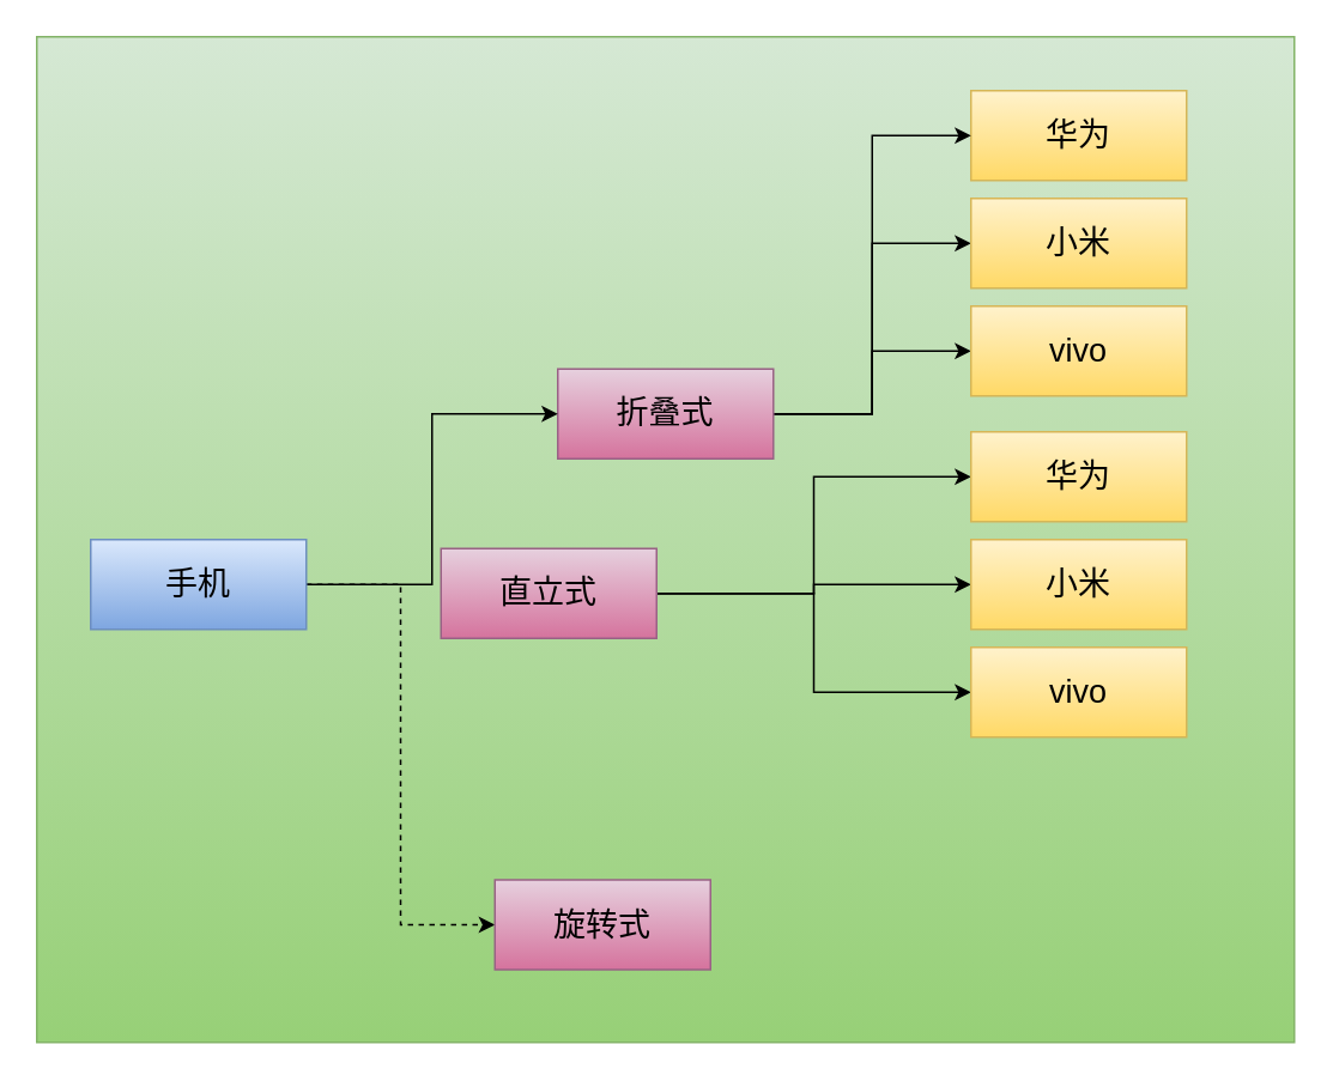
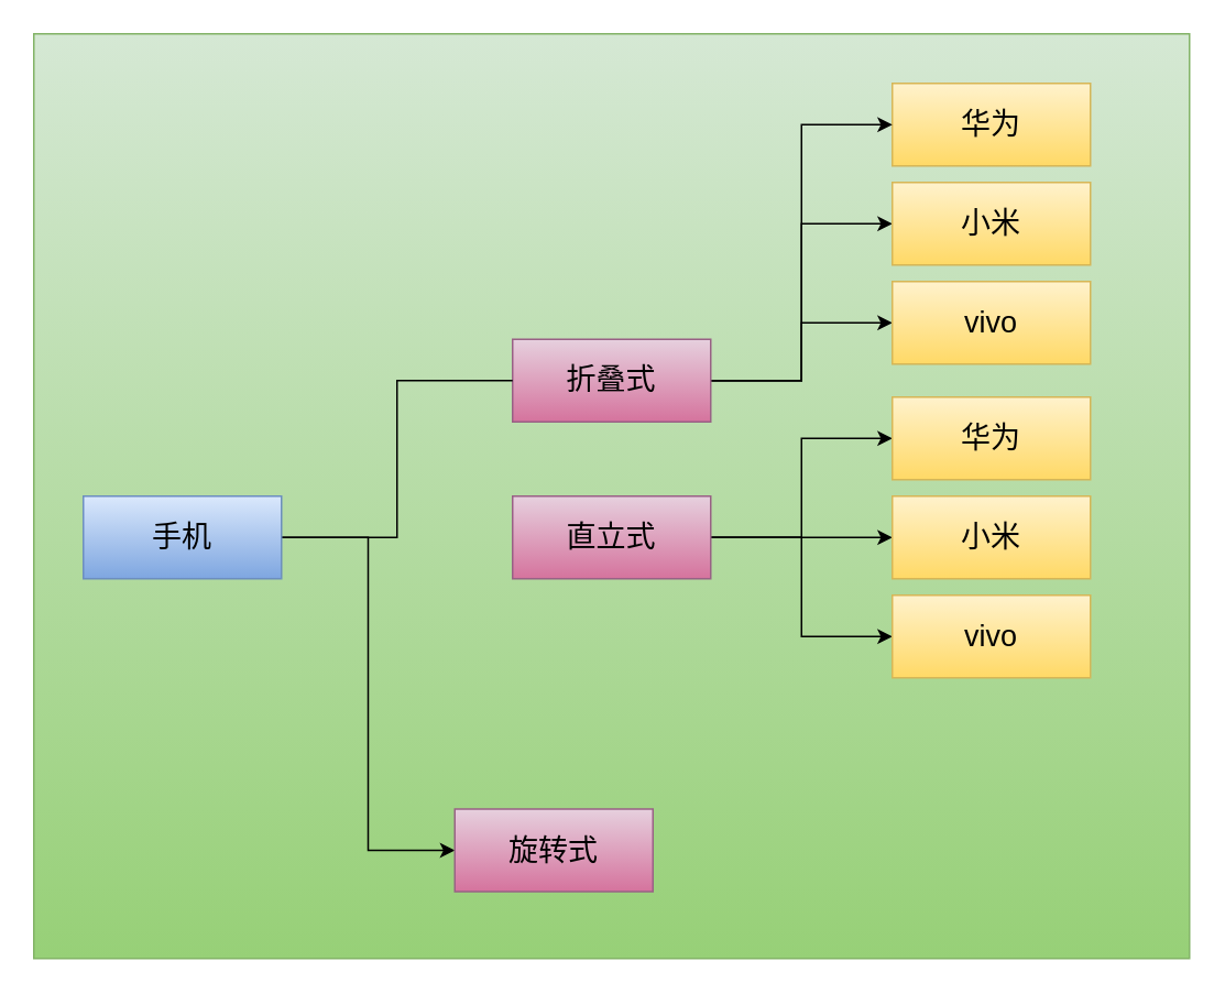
  <mxCell id="0" />
  <mxCell id="1" parent="0" />
  <mxCell id="2" value="" style="rounded=0;whiteSpace=wrap;html=1;fontSize=18;fillColor=#d5e8d4;gradientColor=#97d077;strokeColor=#82b366;" parent="1" vertex="1"><mxGeometry x="20" y="20" width="700" height="560" as="geometry" /></mxCell>
  <mxCell id="3" value="华为" style="rounded=0;whiteSpace=wrap;html=1;fontSize=18;fillColor=#fff2cc;gradientColor=#ffd966;strokeColor=#d6b656;" parent="1" vertex="1"><mxGeometry x="540" y="50" width="120" height="50" as="geometry" /></mxCell>
  <mxCell id="4" style="edgeStyle=orthogonalEdgeStyle;rounded=0;orthogonalLoop=1;jettySize=auto;html=1;entryX=0;entryY=0.5;entryDx=0;entryDy=0;fontSize=18;" parent="1" source="7" target="12" edge="1"><mxGeometry relative="1" as="geometry" /></mxCell>
  <mxCell id="5" style="edgeStyle=orthogonalEdgeStyle;rounded=0;orthogonalLoop=1;jettySize=auto;html=1;entryX=0;entryY=0.5;entryDx=0;entryDy=0;fontSize=18;" parent="1" source="7" target="3" edge="1"><mxGeometry relative="1" as="geometry" /></mxCell>
  <mxCell id="6" style="edgeStyle=orthogonalEdgeStyle;rounded=0;orthogonalLoop=1;jettySize=auto;html=1;entryX=0;entryY=0.5;entryDx=0;entryDy=0;fontSize=18;" parent="1" source="7" target="17" edge="1"><mxGeometry relative="1" as="geometry" /></mxCell>
  <mxCell id="7" value="折叠式" style="rounded=0;whiteSpace=wrap;html=1;fontSize=18;fillColor=#e6d0de;gradientColor=#d5739d;strokeColor=#996185;" parent="1" vertex="1"><mxGeometry x="310" y="205" width="120" height="50" as="geometry" /></mxCell>
  <mxCell id="8" style="edgeStyle=orthogonalEdgeStyle;rounded=0;orthogonalLoop=1;jettySize=auto;html=1;entryX=0;entryY=0.5;entryDx=0;entryDy=0;fontSize=18;" parent="1" source="11" target="18" edge="1"><mxGeometry relative="1" as="geometry" /></mxCell>
  <mxCell id="9" style="edgeStyle=orthogonalEdgeStyle;rounded=0;orthogonalLoop=1;jettySize=auto;html=1;entryX=0;entryY=0.5;entryDx=0;entryDy=0;fontSize=18;" parent="1" source="11" target="19" edge="1"><mxGeometry relative="1" as="geometry" /></mxCell>
  <mxCell id="10" style="edgeStyle=orthogonalEdgeStyle;rounded=0;orthogonalLoop=1;jettySize=auto;html=1;entryX=0;entryY=0.5;entryDx=0;entryDy=0;fontSize=18;" parent="1" source="11" target="20" edge="1"><mxGeometry relative="1" as="geometry" /></mxCell>
- <mxCell id="11" value="直立式" style="rounded=0;whiteSpace=wrap;html=1;fontSize=18;fillColor=#e6d0de;gradientColor=#d5739d;strokeColor=#996185;" parent="1" vertex="1"><mxGeometry x="245" y="305" width="120" height="50" as="geometry" /></mxCell>
+ <mxCell id="11" value="直立式" style="rounded=0;whiteSpace=wrap;html=1;fontSize=18;fillColor=#e6d0de;gradientColor=#d5739d;strokeColor=#996185;" parent="1" vertex="1"><mxGeometry x="310" y="300" width="120" height="50" as="geometry" /></mxCell>
  <mxCell id="12" value="小米" style="rounded=0;whiteSpace=wrap;html=1;fontSize=18;fillColor=#fff2cc;gradientColor=#ffd966;strokeColor=#d6b656;" parent="1" vertex="1"><mxGeometry x="540" y="110" width="120" height="50" as="geometry" /></mxCell>
- <mxCell id="13" style="edgeStyle=orthogonalEdgeStyle;rounded=0;orthogonalLoop=1;jettySize=auto;html=1;entryX=0;entryY=0.5;entryDx=0;entryDy=0;fontSize=18;" parent="1" source="15" target="7" edge="1"><mxGeometry relative="1" as="geometry" /></mxCell>
- <mxCell id="14" style="edgeStyle=orthogonalEdgeStyle;rounded=0;orthogonalLoop=1;jettySize=auto;html=1;entryX=0;entryY=0.5;entryDx=0;entryDy=0;fontSize=18;dashed=1;" parent="1" source="15" target="16" edge="1"><mxGeometry relative="1" as="geometry" /></mxCell>
+ <mxCell id="13" style="edgeStyle=orthogonalEdgeStyle;rounded=0;orthogonalLoop=1;jettySize=auto;html=1;entryX=0;entryY=0.5;entryDx=0;entryDy=0;fontSize=18;endArrow=none;" parent="1" source="15" target="7" edge="1"><mxGeometry relative="1" as="geometry" /></mxCell>
+ <mxCell id="14" style="edgeStyle=orthogonalEdgeStyle;rounded=0;orthogonalLoop=1;jettySize=auto;html=1;entryX=0;entryY=0.5;entryDx=0;entryDy=0;fontSize=18;" parent="1" source="15" target="16" edge="1"><mxGeometry relative="1" as="geometry" /></mxCell>
  <mxCell id="15" value="手机" style="rounded=0;whiteSpace=wrap;html=1;fontSize=18;fillColor=#dae8fc;gradientColor=#7ea6e0;strokeColor=#6c8ebf;" parent="1" vertex="1"><mxGeometry x="50" y="300" width="120" height="50" as="geometry" /></mxCell>
  <mxCell id="16" value="旋转式" style="rounded=0;whiteSpace=wrap;html=1;fontSize=18;fillColor=#e6d0de;gradientColor=#d5739d;strokeColor=#996185;" parent="1" vertex="1"><mxGeometry x="275" y="489.5" width="120" height="50" as="geometry" /></mxCell>
  <mxCell id="17" value="vivo" style="rounded=0;whiteSpace=wrap;html=1;fontSize=18;fillColor=#fff2cc;gradientColor=#ffd966;strokeColor=#d6b656;" parent="1" vertex="1"><mxGeometry x="540" y="170" width="120" height="50" as="geometry" /></mxCell>
  <mxCell id="18" value="小米" style="rounded=0;whiteSpace=wrap;html=1;fontSize=18;fillColor=#fff2cc;gradientColor=#ffd966;strokeColor=#d6b656;" parent="1" vertex="1"><mxGeometry x="540" y="300" width="120" height="50" as="geometry" /></mxCell>
  <mxCell id="19" value="华为" style="rounded=0;whiteSpace=wrap;html=1;fontSize=18;fillColor=#fff2cc;gradientColor=#ffd966;strokeColor=#d6b656;" parent="1" vertex="1"><mxGeometry x="540" y="240" width="120" height="50" as="geometry" /></mxCell>
  <mxCell id="20" value="vivo" style="rounded=0;whiteSpace=wrap;html=1;fontSize=18;fillColor=#fff2cc;gradientColor=#ffd966;strokeColor=#d6b656;" parent="1" vertex="1"><mxGeometry x="540" y="360" width="120" height="50" as="geometry" /></mxCell>
